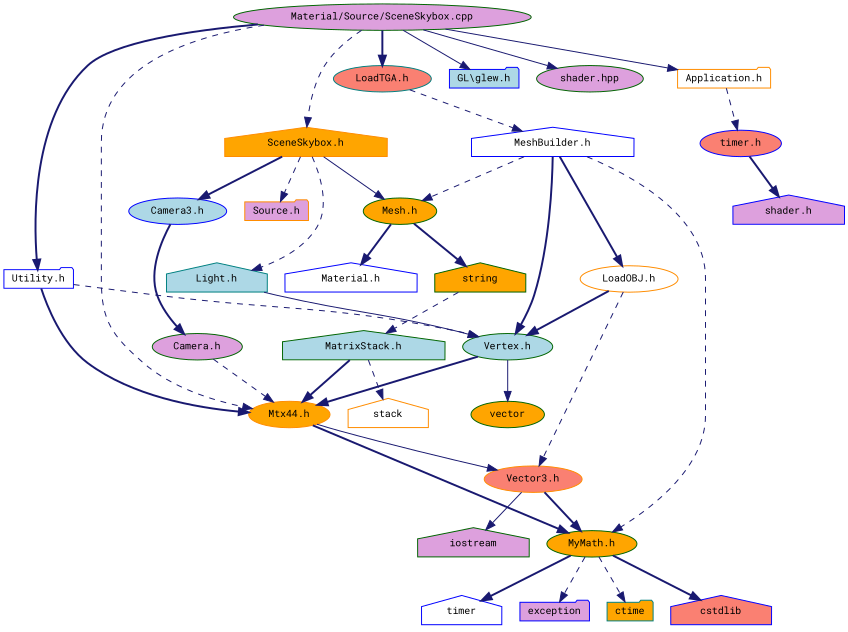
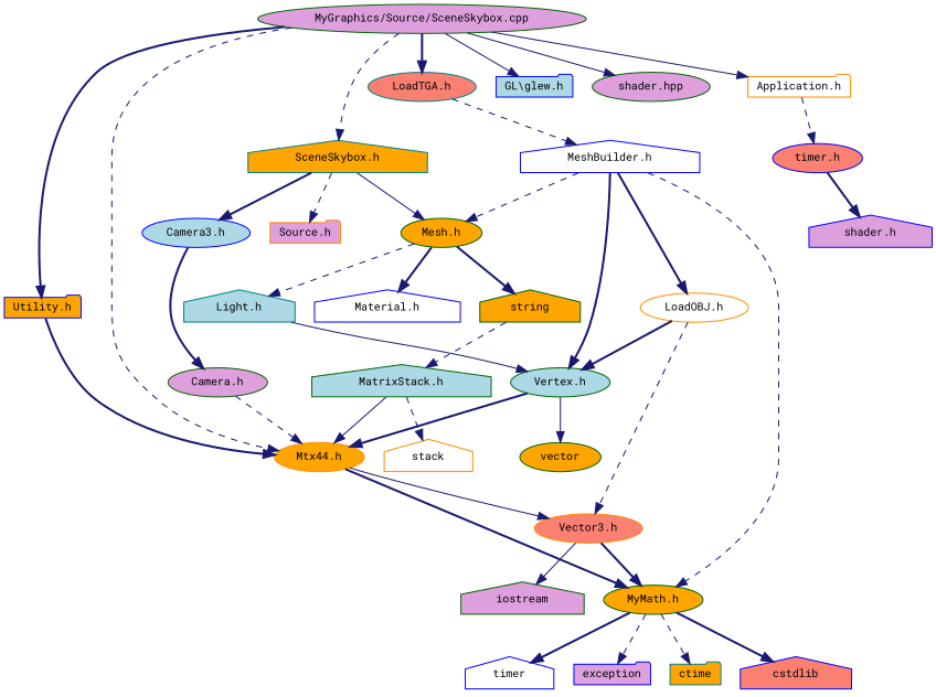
  digraph {
    fontname="Roboto Mono"
    node [color=darkgreen fillcolor=plum fontname="Roboto Mono" fontsize=10 shape=ellipse style=filled]
    edge [color=midnightblue fontname="Roboto Mono" fontsize=10 labelfontname=Helvetica labelfontsize=10 style=bold]
-   n1 [fontcolor=black height=0.2 label="Material/Source/SceneSkybox.cpp" width=0.4]
-   n2 [color=darkorange fillcolor=orange height=0.2 label="SceneSkybox.h" shape=house width=0.4]
+   n1 [fontcolor=black height=0.2 label="MyGraphics/Source/SceneSkybox.cpp" width=0.4]
+   n2 [color=teal fillcolor=orange height=0.2 label="SceneSkybox.h" shape=house width=0.4]
    n3 [color=darkorange fillcolor=orange height=0.2 label="Mtx44.h" width=0.4]
    n4 [color=blue fillcolor=lightblue height=0.2 label="GL\\glew.h" shape=folder width=0.4]
    n5 [height=0.2 label="shader.hpp" width=0.4]
    n6 [color=teal fillcolor=salmon height=0.2 label="LoadTGA.h" width=0.4]
    n7 [color=darkorange fillcolor=white height=0.2 label="Application.h" shape=folder width=0.4]
-   n8 [color=blue fillcolor=white height=0.2 label="Utility.h" shape=folder width=0.4]
+   n8 [color=blue fillcolor=orange height=0.2 label="Utility.h" shape=folder width=0.4]
    n9 [color=darkorange height=0.2 label="Source.h" shape=folder width=0.4]
    n10 [color=blue fillcolor=lightblue height=0.2 label="Camera3.h" width=0.4]
    n11 [fillcolor=orange height=0.2 label="Mesh.h" width=0.4]
    n12 [color=teal fillcolor=lightblue height=0.2 label="Light.h" shape=house width=0.4]
    n13 [color=darkorange fillcolor=salmon height=0.2 label="Vector3.h" width=0.4]
    n14 [fillcolor=orange height=0.2 label="MyMath.h" width=0.4]
    n15 [color=blue fillcolor=white height=0.2 label="MeshBuilder.h" shape=house width=0.4]
    n16 [color=blue fillcolor=salmon height=0.2 label="timer.h" width=0.4]
    n17 [fillcolor=lightblue height=0.2 label="Vertex.h" width=0.4]
    n18 [color=darkorange fillcolor=white height=0.2 label="LoadOBJ.h" width=0.4]
    n19 [height=0.2 label="Camera.h" width=0.4]
    n20 [fillcolor=orange height=0.2 label=string shape=house width=0.4]
    n21 [color=blue fillcolor=white height=0.2 label="Material.h" shape=house width=0.4]
    n22 [fillcolor=lightblue height=0.2 label="MatrixStack.h" shape=house width=0.4]
    n23 [color=darkorange fillcolor=white height=0.2 label=stack shape=house width=0.4]
    n24 [height=0.2 label=iostream shape=house width=0.4]
    n25 [color=blue fillcolor=white height=0.2 label=timer shape=house width=0.4]
    n26 [color=blue height=0.2 label=exception shape=folder width=0.4]
    n27 [color=teal fillcolor=orange height=0.2 label=ctime shape=folder width=0.4]
    n28 [color=blue fillcolor=salmon height=0.2 label=cstdlib shape=house width=0.4]
    n29 [fillcolor=orange height=0.2 label=vector width=0.4]
    n30 [color=blue height=0.2 label="shader.h" shape=house width=0.4]
    n1 -> n2 [style=dashed]
    n1 -> n3 [style=dashed]
    n1 -> n4 [style=solid]
    n1 -> n5 [style=solid]
    n1 -> n6
    n1 -> n7 [style=solid]
    n1 -> n8
    n2 -> n9 [style=dashed]
    n2 -> n10
    n2 -> n11 [style=solid]
-   n2 -> n12 [style=dashed]
+   n11 -> n12 [style=dashed]
    n3 -> n13 [style=solid]
    n3 -> n14
    n6 -> n15 [style=dashed]
    n7 -> n16 [style=dashed]
    n8 -> n3
-   n8 -> n17 [style=dashed]
    n10 -> n19
    n11 -> n20
    n11 -> n21
    n12 -> n17 [style=solid]
    n13 -> n14
    n13 -> n24 [style=solid]
    n14 -> n25
    n14 -> n26 [style=dashed]
    n14 -> n27 [style=dashed]
    n14 -> n28
    n15 -> n11 [style=dashed]
    n15 -> n14 [style=dashed]
    n15 -> n17
    n15 -> n18
    n16 -> n30
    n17 -> n3
    n17 -> n29 [style=solid]
    n18 -> n13 [style=dashed]
    n18 -> n17
    n19 -> n3 [style=dashed]
    n20 -> n22 [style=dashed]
-   n22 -> n3
+   n22 -> n3 [style=solid]
    n22 -> n23 [style=dashed]
  }
